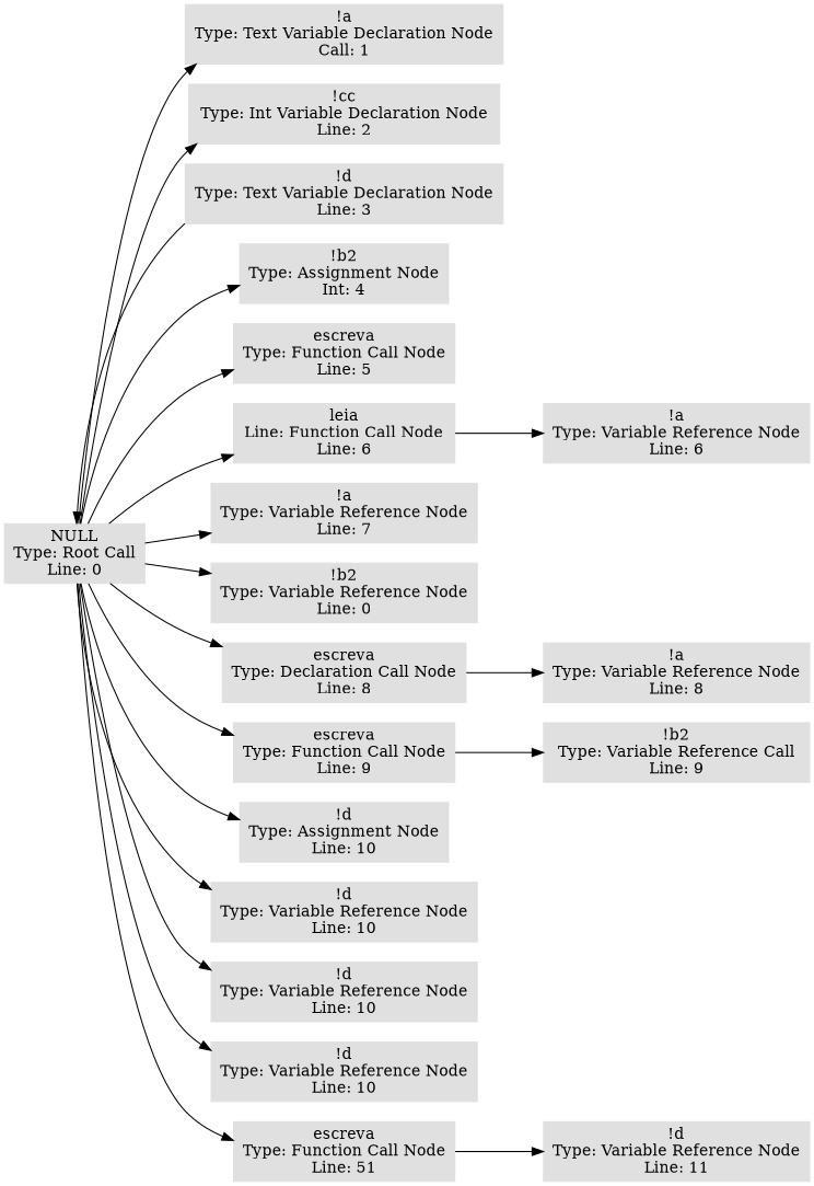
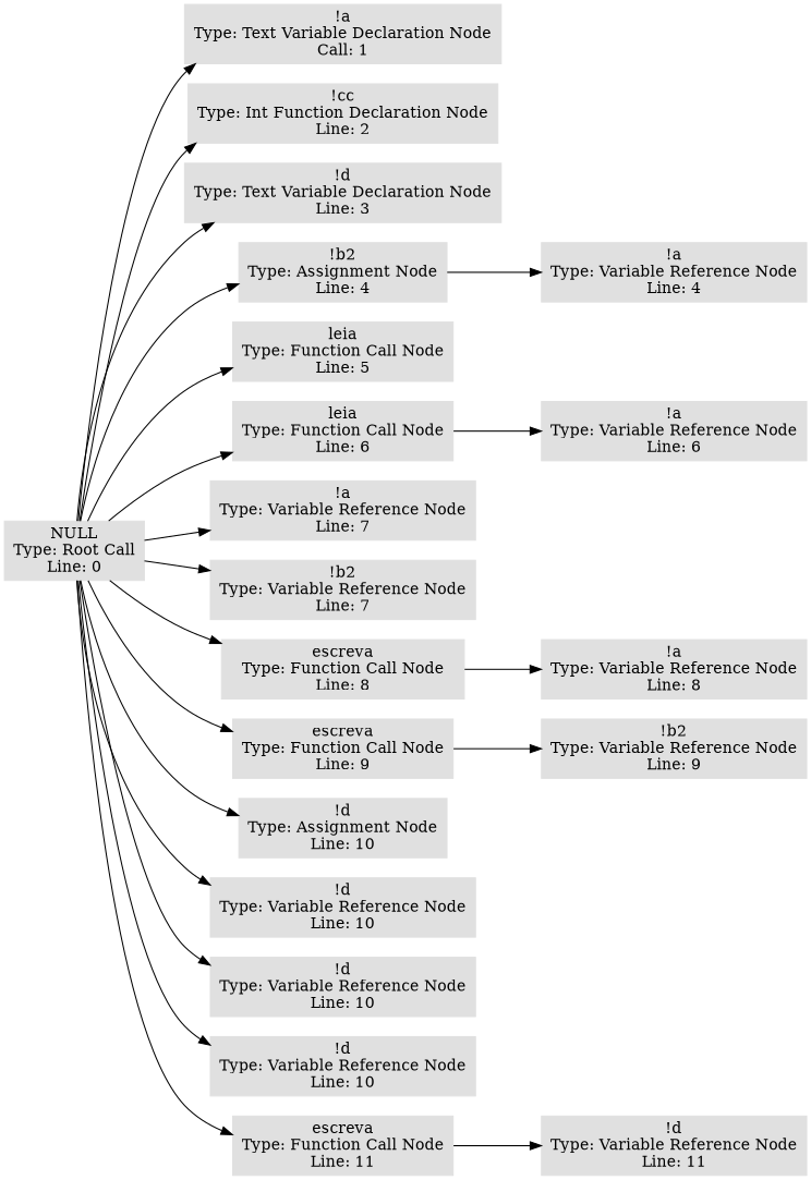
  digraph {
    rankdir=LR
    node [color="#E0E0E0" shape=box style=filled]
    n1 [label="NULL\nType: Root Call\nLine: 0"]
    n2 [label="!a\nType: Text Variable Declaration Node\nCall: 1"]
-   n3 [label="!cc\nType: Int Variable Declaration Node\nLine: 2"]
+   n3 [label="!cc\nType: Int Function Declaration Node\nLine: 2"]
    n4 [label="!d\nType: Text Variable Declaration Node\nLine: 3"]
-   n5 [label="!b2\nType: Assignment Node\nInt: 4"]
-   n6 [label="escreva\nType: Function Call Node\nLine: 5"]
-   n7 [label="leia\nLine: Function Call Node\nLine: 6"]
+   n5 [label="!b2\nType: Assignment Node\nLine: 4"]
+   n6 [label="leia\nType: Function Call Node\nLine: 5"]
+   n7 [label="leia\nType: Function Call Node\nLine: 6"]
    n8 [label="!a\nType: Variable Reference Node\nLine: 7"]
-   n9 [label="!b2\nType: Variable Reference Node\nLine: 0"]
-   n10 [label="escreva\nType: Declaration Call Node\nLine: 8"]
+   n9 [label="!b2\nType: Variable Reference Node\nLine: 7"]
+   n10 [label="escreva\nType: Function Call Node\nLine: 8"]
    n11 [label="escreva\nType: Function Call Node\nLine: 9"]
    n12 [label="!d\nType: Assignment Node\nLine: 10"]
    n13 [label="!d\nType: Variable Reference Node\nLine: 10"]
    n14 [label="!d\nType: Variable Reference Node\nLine: 10"]
    n15 [label="!d\nType: Variable Reference Node\nLine: 10"]
-   n16 [label="escreva\nType: Function Call Node\nLine: 51"]
+   n16 [label="escreva\nType: Function Call Node\nLine: 11"]
+   n17 [label="!a\nType: Variable Reference Node\nLine: 4"]
    n18 [label="!a\nType: Variable Reference Node\nLine: 6"]
    n19 [label="!a\nType: Variable Reference Node\nLine: 8"]
-   n20 [label="!b2\nType: Variable Reference Call\nLine: 9"]
+   n20 [label="!b2\nType: Variable Reference Node\nLine: 9"]
    n21 [label="!d\nType: Variable Reference Node\nLine: 11"]
    n1 -> n2
    n1 -> n3
-   n4 -> n1
+   n1 -> n4
    n1 -> n5
    n1 -> n6
    n1 -> n7
    n1 -> n8
    n1 -> n9
    n1 -> n10
    n1 -> n11
    n1 -> n12
    n1 -> n13
    n1 -> n14
    n1 -> n15
    n1 -> n16
+   n5 -> n17
    n7 -> n18
    n10 -> n19
    n11 -> n20
    n16 -> n21
  }
